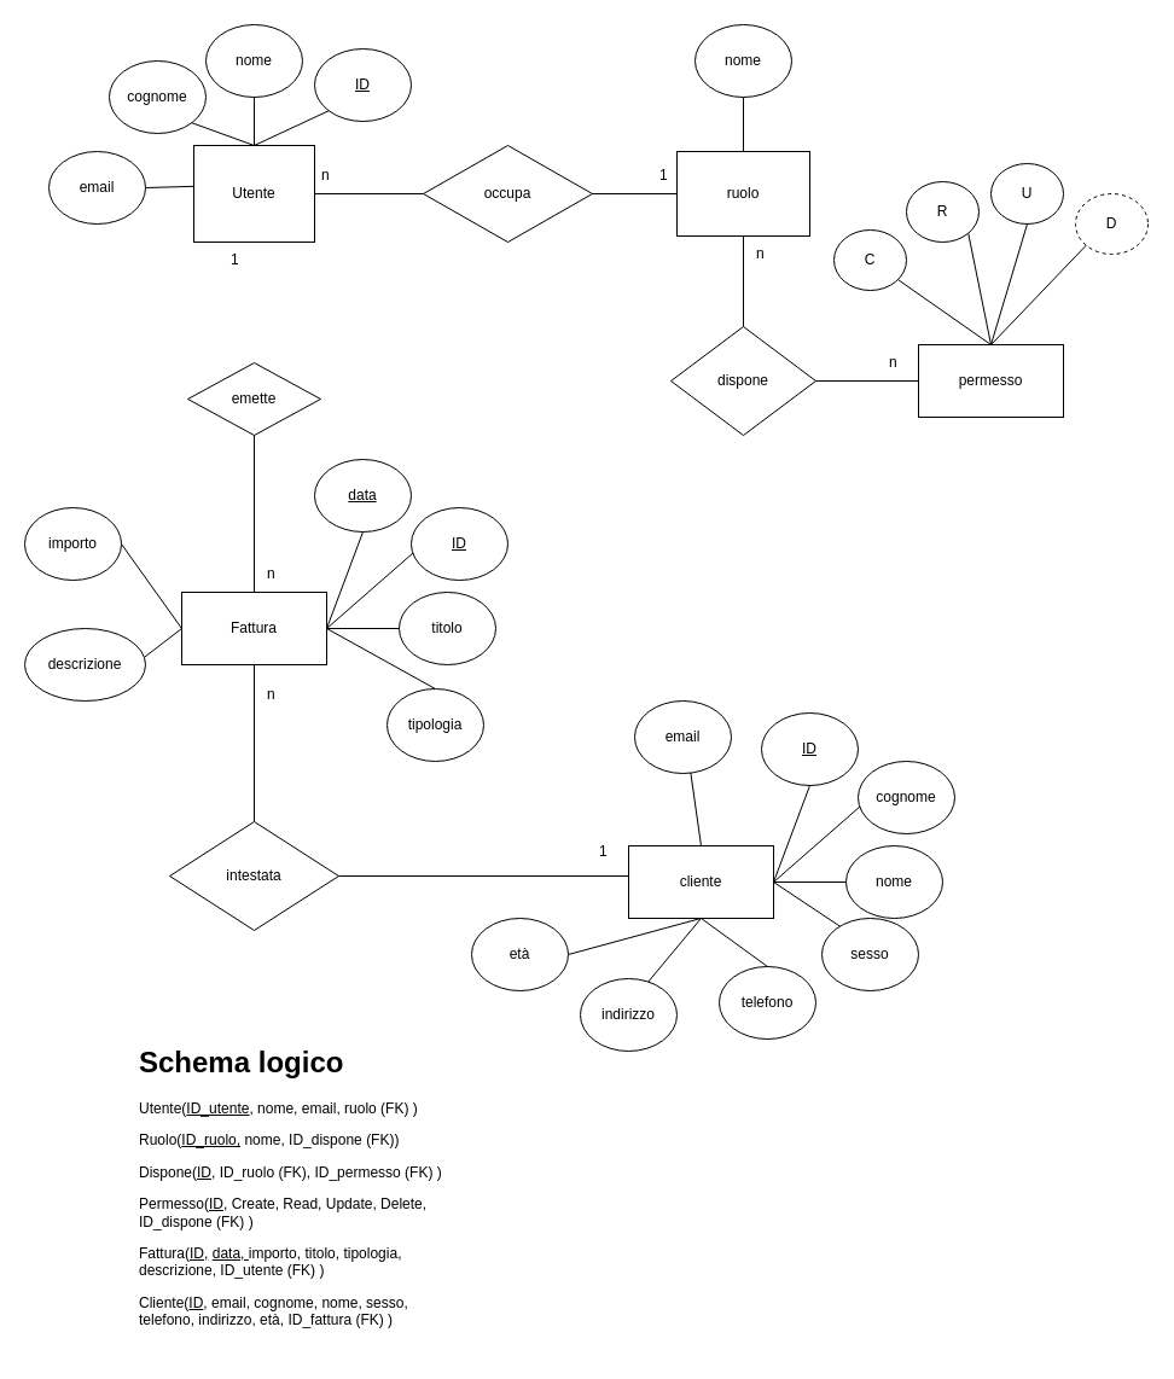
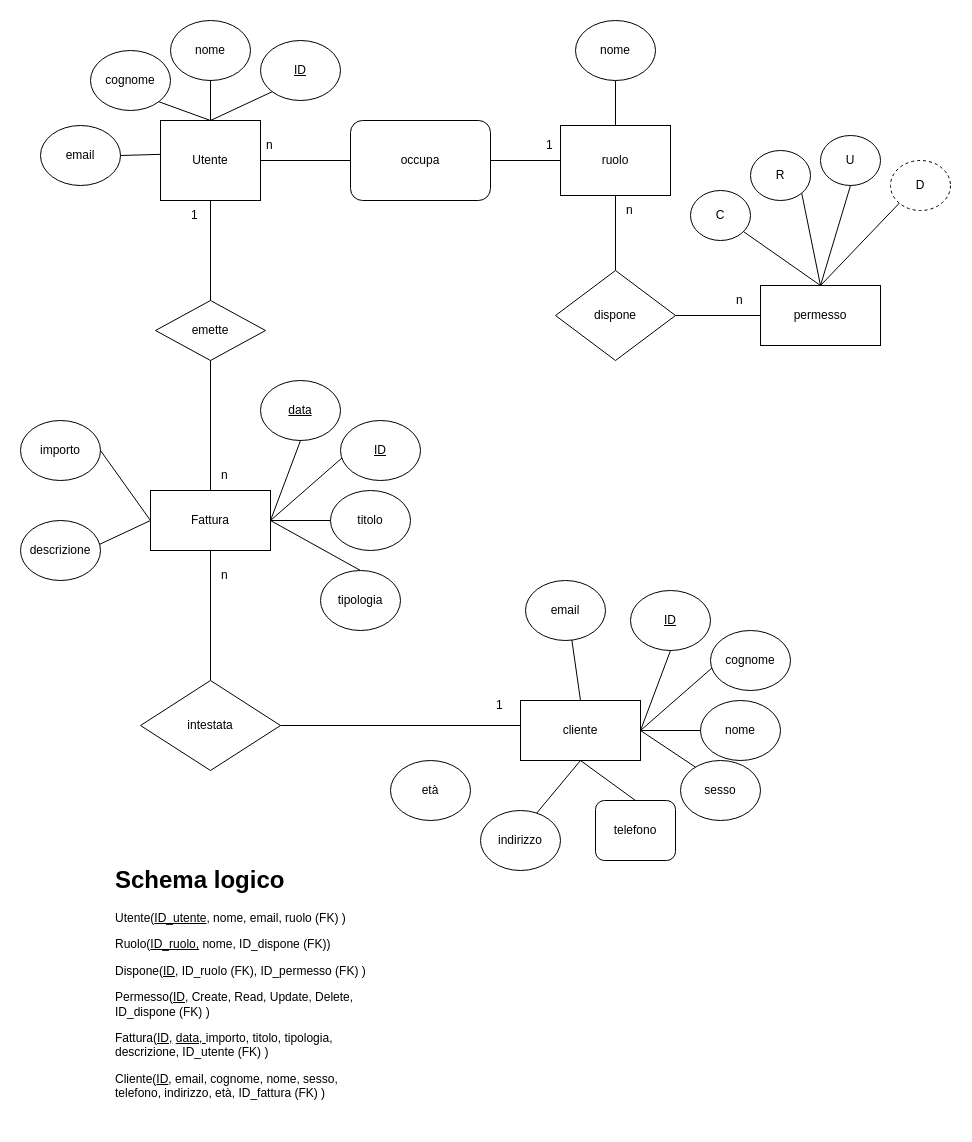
  <mxCell id="0" />
  <mxCell id="1" parent="0" />
  <mxCell id="2" value="Utente" style="rounded=0;whiteSpace=wrap;html=1;" vertex="1" parent="1"><mxGeometry x="160" y="120" width="100" height="80" as="geometry" /></mxCell>
- <mxCell id="3" value="occupa" style="rhombus;whiteSpace=wrap;html=1;" vertex="1" parent="1"><mxGeometry x="350" y="120" width="140" height="80" as="geometry" /></mxCell>
+ <mxCell id="3" value="occupa" style="whiteSpace=wrap;html=1;rounded=1;" vertex="1" parent="1"><mxGeometry x="350" y="120" width="140" height="80" as="geometry" /></mxCell>
  <mxCell id="4" value="ruolo" style="rounded=0;whiteSpace=wrap;html=1;" vertex="1" parent="1"><mxGeometry x="560" y="125" width="110" height="70" as="geometry" /></mxCell>
  <mxCell id="5" value="dispone" style="rhombus;whiteSpace=wrap;html=1;" vertex="1" parent="1"><mxGeometry x="555" y="270" width="120" height="90" as="geometry" /></mxCell>
  <mxCell id="6" value="permesso" style="rounded=0;whiteSpace=wrap;html=1;" vertex="1" parent="1"><mxGeometry x="760" y="285" width="120" height="60" as="geometry" /></mxCell>
  <mxCell id="7" value="C" style="ellipse;whiteSpace=wrap;html=1;" vertex="1" parent="1"><mxGeometry x="690" y="190" width="60" height="50" as="geometry" /></mxCell>
  <mxCell id="8" value="R" style="ellipse;whiteSpace=wrap;html=1;" vertex="1" parent="1"><mxGeometry x="750" y="150" width="60" height="50" as="geometry" /></mxCell>
  <mxCell id="9" value="U" style="ellipse;whiteSpace=wrap;html=1;" vertex="1" parent="1"><mxGeometry x="820" y="135" width="60" height="50" as="geometry" /></mxCell>
  <mxCell id="10" value="D" style="ellipse;whiteSpace=wrap;html=1;dashed=1;" vertex="1" parent="1"><mxGeometry x="890" y="160" width="60" height="50" as="geometry" /></mxCell>
  <mxCell id="11" value="" style="endArrow=none;html=1;rounded=0;entryX=0.5;entryY=0;entryDx=0;entryDy=0;" edge="1" parent="1" source="7" target="6"><mxGeometry width="50" height="50" relative="1" as="geometry"><mxPoint x="610" y="260" as="sourcePoint" /><mxPoint x="660" y="210" as="targetPoint" /></mxGeometry></mxCell>
  <mxCell id="12" value="" style="endArrow=none;html=1;rounded=0;exitX=0.5;exitY=1;exitDx=0;exitDy=0;entryX=0.5;entryY=0;entryDx=0;entryDy=0;" edge="1" parent="1" source="9" target="6"><mxGeometry width="50" height="50" relative="1" as="geometry"><mxPoint x="610" y="260" as="sourcePoint" /><mxPoint x="820" y="280" as="targetPoint" /></mxGeometry></mxCell>
  <mxCell id="13" value="" style="endArrow=none;html=1;rounded=0;entryX=0.5;entryY=0;entryDx=0;entryDy=0;exitX=1;exitY=1;exitDx=0;exitDy=0;" edge="1" parent="1" source="8" target="6"><mxGeometry width="50" height="50" relative="1" as="geometry"><mxPoint x="610" y="260" as="sourcePoint" /><mxPoint x="660" y="210" as="targetPoint" /></mxGeometry></mxCell>
  <mxCell id="14" value="" style="endArrow=none;html=1;rounded=0;exitX=0;exitY=1;exitDx=0;exitDy=0;entryX=0.5;entryY=0;entryDx=0;entryDy=0;" edge="1" parent="1" source="10" target="6"><mxGeometry width="50" height="50" relative="1" as="geometry"><mxPoint x="850" y="185" as="sourcePoint" /><mxPoint x="820" y="290" as="targetPoint" /></mxGeometry></mxCell>
  <mxCell id="15" value="" style="endArrow=none;html=1;rounded=0;entryX=0.5;entryY=0;entryDx=0;entryDy=0;" edge="1" parent="1" target="4"><mxGeometry width="50" height="50" relative="1" as="geometry"><mxPoint x="615" y="80" as="sourcePoint" /><mxPoint x="690" y="150" as="targetPoint" /></mxGeometry></mxCell>
  <mxCell id="16" value="nome" style="ellipse;whiteSpace=wrap;html=1;" vertex="1" parent="1"><mxGeometry x="575" y="20" width="80" height="60" as="geometry" /></mxCell>
  <mxCell id="17" value="emette" style="rhombus;whiteSpace=wrap;html=1;" vertex="1" parent="1"><mxGeometry x="155" y="300" width="110" height="60" as="geometry" /></mxCell>
+ <mxCell id="18" value="" style="endArrow=none;html=1;rounded=0;entryX=0.5;entryY=1;entryDx=0;entryDy=0;exitX=0.5;exitY=0;exitDx=0;exitDy=0;" edge="1" parent="1" source="17" target="2"><mxGeometry width="50" height="50" relative="1" as="geometry"><mxPoint x="430" y="420" as="sourcePoint" /><mxPoint x="480" y="370" as="targetPoint" /></mxGeometry></mxCell>
  <mxCell id="19" value="Fattura" style="rounded=0;whiteSpace=wrap;html=1;" vertex="1" parent="1"><mxGeometry x="150" y="490" width="120" height="60" as="geometry" /></mxCell>
  <mxCell id="20" value="" style="endArrow=none;html=1;rounded=0;entryX=0.5;entryY=1;entryDx=0;entryDy=0;exitX=0.5;exitY=0;exitDx=0;exitDy=0;" edge="1" parent="1" source="19" target="17"><mxGeometry width="50" height="50" relative="1" as="geometry"><mxPoint x="430" y="420" as="sourcePoint" /><mxPoint x="480" y="370" as="targetPoint" /></mxGeometry></mxCell>
  <mxCell id="21" value="" style="endArrow=none;html=1;rounded=0;exitX=1;exitY=0.5;exitDx=0;exitDy=0;" edge="1" parent="1" source="19"><mxGeometry width="50" height="50" relative="1" as="geometry"><mxPoint x="470" y="500" as="sourcePoint" /><mxPoint x="350" y="450" as="targetPoint" /></mxGeometry></mxCell>
  <mxCell id="22" value="" style="endArrow=none;html=1;rounded=0;exitX=1;exitY=0.5;exitDx=0;exitDy=0;" edge="1" parent="1" source="19"><mxGeometry width="50" height="50" relative="1" as="geometry"><mxPoint x="280" y="530" as="sourcePoint" /><mxPoint x="340" y="520" as="targetPoint" /></mxGeometry></mxCell>
  <mxCell id="23" value="" style="endArrow=none;html=1;rounded=0;exitX=1;exitY=0.5;exitDx=0;exitDy=0;entryX=0.5;entryY=0;entryDx=0;entryDy=0;" edge="1" parent="1" source="19" target="27"><mxGeometry width="50" height="50" relative="1" as="geometry"><mxPoint x="280" y="530" as="sourcePoint" /><mxPoint x="330" y="560" as="targetPoint" /></mxGeometry></mxCell>
  <mxCell id="24" value="" style="endArrow=none;html=1;rounded=0;entryX=0.5;entryY=1;entryDx=0;entryDy=0;" edge="1" parent="1" target="19"><mxGeometry width="50" height="50" relative="1" as="geometry"><mxPoint x="210" y="680" as="sourcePoint" /><mxPoint x="520" y="450" as="targetPoint" /></mxGeometry></mxCell>
  <mxCell id="25" value="&lt;u&gt;ID&lt;/u&gt;" style="ellipse;whiteSpace=wrap;html=1;" vertex="1" parent="1"><mxGeometry x="340" y="420" width="80" height="60" as="geometry" /></mxCell>
  <mxCell id="26" value="titolo" style="ellipse;whiteSpace=wrap;html=1;" vertex="1" parent="1"><mxGeometry x="330" y="490" width="80" height="60" as="geometry" /></mxCell>
  <mxCell id="27" value="tipologia" style="ellipse;whiteSpace=wrap;html=1;" vertex="1" parent="1"><mxGeometry x="320" y="570" width="80" height="60" as="geometry" /></mxCell>
  <mxCell id="28" value="&lt;u&gt;data&lt;/u&gt;" style="ellipse;whiteSpace=wrap;html=1;" vertex="1" parent="1"><mxGeometry x="260" y="380" width="80" height="60" as="geometry" /></mxCell>
  <mxCell id="29" value="importo" style="ellipse;whiteSpace=wrap;html=1;" vertex="1" parent="1"><mxGeometry x="20" y="420" width="80" height="60" as="geometry" /></mxCell>
- <mxCell id="30" value="descrizione" style="ellipse;whiteSpace=wrap;html=1;" vertex="1" parent="1"><mxGeometry x="20" y="520" width="100" height="60" as="geometry" /></mxCell>
+ <mxCell id="30" value="descrizione" style="ellipse;whiteSpace=wrap;html=1;" vertex="1" parent="1"><mxGeometry x="20" y="520" width="80" height="60" as="geometry" /></mxCell>
  <mxCell id="31" value="" style="endArrow=none;html=1;rounded=0;entryX=0.5;entryY=1;entryDx=0;entryDy=0;exitX=1;exitY=0.5;exitDx=0;exitDy=0;" edge="1" parent="1" source="19" target="28"><mxGeometry width="50" height="50" relative="1" as="geometry"><mxPoint x="200" y="500" as="sourcePoint" /><mxPoint x="250" y="450" as="targetPoint" /></mxGeometry></mxCell>
  <mxCell id="32" value="intestata" style="rhombus;whiteSpace=wrap;html=1;" vertex="1" parent="1"><mxGeometry x="140" y="680" width="140" height="90" as="geometry" /></mxCell>
  <mxCell id="33" value="" style="endArrow=none;html=1;rounded=0;entryX=1;entryY=0.5;entryDx=0;entryDy=0;" edge="1" parent="1" target="32"><mxGeometry width="50" height="50" relative="1" as="geometry"><mxPoint x="520" y="725" as="sourcePoint" /><mxPoint x="250" y="450" as="targetPoint" /></mxGeometry></mxCell>
  <mxCell id="34" value="cliente" style="rounded=0;whiteSpace=wrap;html=1;" vertex="1" parent="1"><mxGeometry x="520" y="700" width="120" height="60" as="geometry" /></mxCell>
  <mxCell id="35" value="" style="endArrow=none;html=1;rounded=0;exitX=1;exitY=0.5;exitDx=0;exitDy=0;" edge="1" parent="1" source="34"><mxGeometry width="50" height="50" relative="1" as="geometry"><mxPoint x="840" y="710" as="sourcePoint" /><mxPoint x="720" y="660" as="targetPoint" /></mxGeometry></mxCell>
  <mxCell id="36" value="" style="endArrow=none;html=1;rounded=0;exitX=1;exitY=0.5;exitDx=0;exitDy=0;" edge="1" parent="1" source="34"><mxGeometry width="50" height="50" relative="1" as="geometry"><mxPoint x="650" y="740" as="sourcePoint" /><mxPoint x="710" y="730" as="targetPoint" /></mxGeometry></mxCell>
  <mxCell id="37" value="" style="endArrow=none;html=1;rounded=0;exitX=1;exitY=0.5;exitDx=0;exitDy=0;" edge="1" parent="1" source="34"><mxGeometry width="50" height="50" relative="1" as="geometry"><mxPoint x="650" y="740" as="sourcePoint" /><mxPoint x="700" y="770" as="targetPoint" /></mxGeometry></mxCell>
  <mxCell id="38" value="cognome" style="ellipse;whiteSpace=wrap;html=1;" vertex="1" parent="1"><mxGeometry x="710" y="630" width="80" height="60" as="geometry" /></mxCell>
  <mxCell id="39" value="nome" style="ellipse;whiteSpace=wrap;html=1;" vertex="1" parent="1"><mxGeometry x="700" y="700" width="80" height="60" as="geometry" /></mxCell>
  <mxCell id="40" value="sesso" style="ellipse;whiteSpace=wrap;html=1;" vertex="1" parent="1"><mxGeometry x="680" y="760" width="80" height="60" as="geometry" /></mxCell>
  <mxCell id="41" value="&lt;u&gt;ID&lt;/u&gt;" style="ellipse;whiteSpace=wrap;html=1;" vertex="1" parent="1"><mxGeometry x="630" y="590" width="80" height="60" as="geometry" /></mxCell>
  <mxCell id="42" value="" style="endArrow=none;html=1;rounded=0;entryX=0.5;entryY=1;entryDx=0;entryDy=0;" edge="1" parent="1" target="34"><mxGeometry width="50" height="50" relative="1" as="geometry"><mxPoint x="530" y="820" as="sourcePoint" /><mxPoint x="890" y="660" as="targetPoint" /></mxGeometry></mxCell>
- <mxCell id="43" value="" style="endArrow=none;html=1;rounded=0;entryX=0.5;entryY=1;entryDx=0;entryDy=0;exitX=1;exitY=0.5;exitDx=0;exitDy=0;" edge="1" parent="1" source="44" target="34"><mxGeometry width="50" height="50" relative="1" as="geometry"><mxPoint x="500" y="810" as="sourcePoint" /><mxPoint x="590" y="770" as="targetPoint" /></mxGeometry></mxCell>
  <mxCell id="44" value="età" style="ellipse;whiteSpace=wrap;html=1;" vertex="1" parent="1"><mxGeometry x="390" y="760" width="80" height="60" as="geometry" /></mxCell>
  <mxCell id="45" value="" style="endArrow=none;html=1;rounded=0;entryX=0.5;entryY=1;entryDx=0;entryDy=0;exitX=1;exitY=0.5;exitDx=0;exitDy=0;" edge="1" parent="1" source="34" target="41"><mxGeometry width="50" height="50" relative="1" as="geometry"><mxPoint x="570" y="710" as="sourcePoint" /><mxPoint x="620" y="660" as="targetPoint" /></mxGeometry></mxCell>
  <mxCell id="46" value="indirizzo" style="ellipse;whiteSpace=wrap;html=1;" vertex="1" parent="1"><mxGeometry x="480" y="810" width="80" height="60" as="geometry" /></mxCell>
  <mxCell id="47" value="" style="endArrow=none;html=1;rounded=0;entryX=0.5;entryY=0;entryDx=0;entryDy=0;" edge="1" parent="1" target="34"><mxGeometry width="50" height="50" relative="1" as="geometry"><mxPoint x="570" y="630" as="sourcePoint" /><mxPoint x="500" y="450" as="targetPoint" /></mxGeometry></mxCell>
  <mxCell id="48" value="email" style="ellipse;whiteSpace=wrap;html=1;" vertex="1" parent="1"><mxGeometry x="525" y="580" width="80" height="60" as="geometry" /></mxCell>
- <mxCell id="49" value="telefono" style="ellipse;whiteSpace=wrap;html=1;" vertex="1" parent="1"><mxGeometry x="595" y="800" width="80" height="60" as="geometry" /></mxCell>
+ <mxCell id="49" value="telefono" style="whiteSpace=wrap;html=1;rounded=1;" vertex="1" parent="1"><mxGeometry x="595" y="800" width="80" height="60" as="geometry" /></mxCell>
  <mxCell id="50" value="" style="endArrow=none;html=1;rounded=0;entryX=0.5;entryY=1;entryDx=0;entryDy=0;exitX=0.5;exitY=0;exitDx=0;exitDy=0;" edge="1" parent="1" source="49" target="34"><mxGeometry width="50" height="50" relative="1" as="geometry"><mxPoint x="450" y="500" as="sourcePoint" /><mxPoint x="500" y="450" as="targetPoint" /></mxGeometry></mxCell>
  <mxCell id="51" value="" style="endArrow=none;html=1;rounded=0;exitX=1;exitY=0.5;exitDx=0;exitDy=0;entryX=0;entryY=0.5;entryDx=0;entryDy=0;" edge="1" parent="1" source="2" target="3"><mxGeometry width="50" height="50" relative="1" as="geometry"><mxPoint x="390" y="330" as="sourcePoint" /><mxPoint x="440" y="280" as="targetPoint" /></mxGeometry></mxCell>
  <mxCell id="52" value="" style="endArrow=none;html=1;rounded=0;exitX=0.5;exitY=0;exitDx=0;exitDy=0;entryX=0.5;entryY=1;entryDx=0;entryDy=0;" edge="1" parent="1" source="5" target="4"><mxGeometry width="50" height="50" relative="1" as="geometry"><mxPoint x="280" y="180" as="sourcePoint" /><mxPoint x="370" y="180" as="targetPoint" /></mxGeometry></mxCell>
  <mxCell id="53" value="" style="endArrow=none;html=1;rounded=0;exitX=1;exitY=0.5;exitDx=0;exitDy=0;entryX=0;entryY=0.5;entryDx=0;entryDy=0;" edge="1" parent="1" source="5" target="6"><mxGeometry width="50" height="50" relative="1" as="geometry"><mxPoint x="640" y="420" as="sourcePoint" /><mxPoint x="730" y="420" as="targetPoint" /></mxGeometry></mxCell>
  <mxCell id="54" value="" style="endArrow=none;html=1;rounded=0;entryX=0;entryY=0.5;entryDx=0;entryDy=0;exitX=1;exitY=0.5;exitDx=0;exitDy=0;" edge="1" parent="1" source="3" target="4"><mxGeometry width="50" height="50" relative="1" as="geometry"><mxPoint x="390" y="330" as="sourcePoint" /><mxPoint x="440" y="280" as="targetPoint" /></mxGeometry></mxCell>
  <mxCell id="55" value="1" style="text;strokeColor=none;fillColor=none;align=left;verticalAlign=middle;spacingLeft=4;spacingRight=4;overflow=hidden;points=[[0,0.5],[1,0.5]];portConstraint=eastwest;rotatable=0;whiteSpace=wrap;html=1;" vertex="1" parent="1"><mxGeometry x="540" y="130" width="80" height="30" as="geometry" /></mxCell>
  <mxCell id="56" value="n" style="text;strokeColor=none;fillColor=none;align=left;verticalAlign=middle;spacingLeft=4;spacingRight=4;overflow=hidden;points=[[0,0.5],[1,0.5]];portConstraint=eastwest;rotatable=0;whiteSpace=wrap;html=1;" vertex="1" parent="1"><mxGeometry x="260" y="130" width="80" height="30" as="geometry" /></mxCell>
  <mxCell id="57" value="n" style="text;strokeColor=none;fillColor=none;align=left;verticalAlign=middle;spacingLeft=4;spacingRight=4;overflow=hidden;points=[[0,0.5],[1,0.5]];portConstraint=eastwest;rotatable=0;whiteSpace=wrap;html=1;" vertex="1" parent="1"><mxGeometry x="730" y="285" width="80" height="30" as="geometry" /></mxCell>
  <mxCell id="58" value="n" style="text;strokeColor=none;fillColor=none;align=left;verticalAlign=middle;spacingLeft=4;spacingRight=4;overflow=hidden;points=[[0,0.5],[1,0.5]];portConstraint=eastwest;rotatable=0;whiteSpace=wrap;html=1;" vertex="1" parent="1"><mxGeometry x="620" y="195" width="80" height="30" as="geometry" /></mxCell>
  <mxCell id="59" value="n" style="text;strokeColor=none;fillColor=none;align=left;verticalAlign=middle;spacingLeft=4;spacingRight=4;overflow=hidden;points=[[0,0.5],[1,0.5]];portConstraint=eastwest;rotatable=0;whiteSpace=wrap;html=1;" vertex="1" parent="1"><mxGeometry x="215" y="460" width="25" height="30" as="geometry" /></mxCell>
  <mxCell id="60" value="1" style="text;strokeColor=none;fillColor=none;align=left;verticalAlign=middle;spacingLeft=4;spacingRight=4;overflow=hidden;points=[[0,0.5],[1,0.5]];portConstraint=eastwest;rotatable=0;whiteSpace=wrap;html=1;" vertex="1" parent="1"><mxGeometry x="185" y="200" width="20" height="30" as="geometry" /></mxCell>
  <mxCell id="61" value="n" style="text;strokeColor=none;fillColor=none;align=left;verticalAlign=middle;spacingLeft=4;spacingRight=4;overflow=hidden;points=[[0,0.5],[1,0.5]];portConstraint=eastwest;rotatable=0;whiteSpace=wrap;html=1;" vertex="1" parent="1"><mxGeometry x="215" y="560" width="20" height="30" as="geometry" /></mxCell>
  <mxCell id="62" value="1" style="text;strokeColor=none;fillColor=none;align=left;verticalAlign=middle;spacingLeft=4;spacingRight=4;overflow=hidden;points=[[0,0.5],[1,0.5]];portConstraint=eastwest;rotatable=0;whiteSpace=wrap;html=1;" vertex="1" parent="1"><mxGeometry x="490" y="690" width="20" height="30" as="geometry" /></mxCell>
  <mxCell id="63" value="&lt;u&gt;ID&lt;/u&gt;" style="ellipse;whiteSpace=wrap;html=1;" vertex="1" parent="1"><mxGeometry x="260" y="40" width="80" height="60" as="geometry" /></mxCell>
  <mxCell id="64" value="nome" style="ellipse;whiteSpace=wrap;html=1;" vertex="1" parent="1"><mxGeometry x="170" y="20" width="80" height="60" as="geometry" /></mxCell>
  <mxCell id="65" value="cognome" style="ellipse;whiteSpace=wrap;html=1;" vertex="1" parent="1"><mxGeometry x="90" y="50" width="80" height="60" as="geometry" /></mxCell>
  <mxCell id="66" value="" style="endArrow=none;html=1;rounded=0;entryX=1;entryY=0.5;entryDx=0;entryDy=0;exitX=0;exitY=0.5;exitDx=0;exitDy=0;" edge="1" parent="1" source="19" target="29"><mxGeometry width="50" height="50" relative="1" as="geometry"><mxPoint x="570" y="450" as="sourcePoint" /><mxPoint x="620" y="400" as="targetPoint" /></mxGeometry></mxCell>
  <mxCell id="67" value="" style="endArrow=none;html=1;rounded=0;exitX=0;exitY=0.5;exitDx=0;exitDy=0;entryX=0.99;entryY=0.397;entryDx=0;entryDy=0;entryPerimeter=0;" edge="1" parent="1" source="19" target="30"><mxGeometry width="50" height="50" relative="1" as="geometry"><mxPoint x="570" y="450" as="sourcePoint" /><mxPoint x="620" y="400" as="targetPoint" /></mxGeometry></mxCell>
  <mxCell id="68" value="" style="endArrow=none;html=1;rounded=0;entryX=0.5;entryY=1;entryDx=0;entryDy=0;exitX=0.5;exitY=0;exitDx=0;exitDy=0;" edge="1" parent="1" source="2" target="64"><mxGeometry width="50" height="50" relative="1" as="geometry"><mxPoint x="570" y="280" as="sourcePoint" /><mxPoint x="620" y="230" as="targetPoint" /></mxGeometry></mxCell>
  <mxCell id="69" value="&lt;h1&gt;Schema logico&lt;/h1&gt;&lt;p&gt;Utente(&lt;u&gt;ID_utente&lt;/u&gt;, nome, email, ruolo (FK) )&lt;/p&gt;&lt;p&gt;Ruolo(&lt;u&gt;ID_ruolo,&lt;/u&gt;&amp;nbsp;nome, ID_dispone (FK))&lt;/p&gt;&lt;p&gt;Dispone(&lt;u&gt;ID&lt;/u&gt;, ID_ruolo (FK), ID_permesso (FK) )&lt;/p&gt;&lt;p&gt;Permesso(&lt;u&gt;ID&lt;/u&gt;, Create, Read, Update, Delete, ID_dispone (FK) )&lt;/p&gt;&lt;p&gt;Fattura(&lt;u&gt;ID,&lt;/u&gt; &lt;u&gt;data, &lt;/u&gt;importo, titolo, tipologia, descrizione, ID_utente (FK) )&lt;/p&gt;&lt;p&gt;Cliente(&lt;u&gt;ID&lt;/u&gt;, email, cognome, nome, sesso, telefono, indirizzo, età, ID_fattura (FK) )&lt;/p&gt;" style="text;html=1;strokeColor=none;fillColor=none;spacing=5;spacingTop=-20;whiteSpace=wrap;overflow=hidden;rounded=0;" vertex="1" parent="1"><mxGeometry x="110" y="860" width="280" height="260" as="geometry" /></mxCell>
  <mxCell id="70" value="email" style="ellipse;whiteSpace=wrap;html=1;" vertex="1" parent="1"><mxGeometry x="40" y="125" width="80" height="60" as="geometry" /></mxCell>
  <mxCell id="71" value="" style="endArrow=none;html=1;rounded=0;entryX=1;entryY=0.5;entryDx=0;entryDy=0;exitX=0;exitY=0.423;exitDx=0;exitDy=0;exitPerimeter=0;" edge="1" parent="1" source="2" target="70"><mxGeometry width="50" height="50" relative="1" as="geometry"><mxPoint x="570" y="200" as="sourcePoint" /><mxPoint x="620" y="150" as="targetPoint" /></mxGeometry></mxCell>
  <mxCell id="72" value="" style="endArrow=none;html=1;rounded=0;entryX=0.5;entryY=0;entryDx=0;entryDy=0;exitX=0;exitY=1;exitDx=0;exitDy=0;" edge="1" parent="1" source="63" target="2"><mxGeometry width="50" height="50" relative="1" as="geometry"><mxPoint x="570" y="200" as="sourcePoint" /><mxPoint x="620" y="150" as="targetPoint" /></mxGeometry></mxCell>
  <mxCell id="73" value="" style="endArrow=none;html=1;rounded=0;entryX=1;entryY=1;entryDx=0;entryDy=0;exitX=0.5;exitY=0;exitDx=0;exitDy=0;" edge="1" parent="1" source="2" target="65"><mxGeometry width="50" height="50" relative="1" as="geometry"><mxPoint x="570" y="200" as="sourcePoint" /><mxPoint x="620" y="150" as="targetPoint" /></mxGeometry></mxCell>
